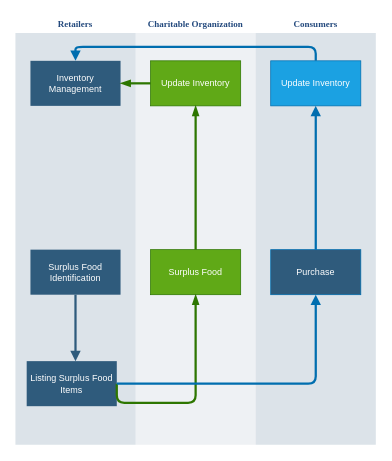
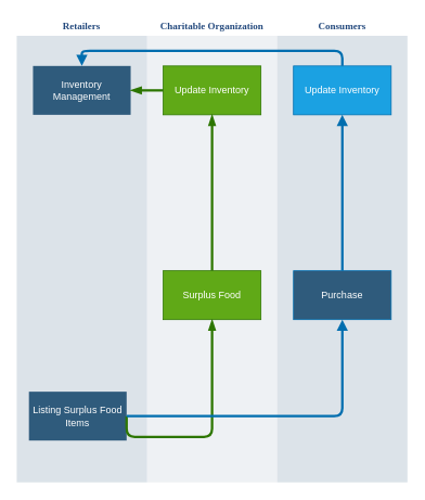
  <mxCell id="0" />
  <mxCell id="1" parent="0" />
  <mxCell id="2" value="&lt;font color=&quot;#23497d&quot;&gt;Retailers&lt;/font&gt;" style="swimlane;whiteSpace=wrap;fillColor=none;swimlaneFillColor=#BAC8D3;fontColor=#2F5B7C;fontFamily=Tahoma;html=1;strokeColor=none;opacity=50;" parent="1" vertex="1"><mxGeometry x="20" y="20.5" width="160" height="571.5" as="geometry"><mxRectangle x="20" y="20" width="80" height="23" as="alternateBounds" /></mxGeometry></mxCell>
  <mxCell id="3" value="Inventory Management" style="whiteSpace=wrap;shadow=0;fontColor=#FFFFFF;fontFamily=Helvetica;fontStyle=0;html=1;fontSize=12;plain-purple;strokeColor=none;fillColor=#2f5b7c;gradientColor=none;spacing=6;verticalAlign=middle;" parent="2" vertex="1"><mxGeometry x="20" y="60" width="120" height="60" as="geometry" /></mxCell>
- <mxCell id="4" value="Surplus Food Identification" style="whiteSpace=wrap;strokeColor=none;fillColor=#2f5b7c;shadow=0;fontColor=#FFFFFF;fontFamily=Helvetica;fontStyle=0;html=1;fontSize=12;spacing=6;verticalAlign=middle;" parent="2" vertex="1"><mxGeometry x="20" y="311.5" width="120" height="60" as="geometry" /></mxCell>
  <mxCell id="5" value="Listing Surplus Food Items" style="whiteSpace=wrap;strokeColor=none;fillColor=#2f5b7c;shadow=0;fontColor=#FFFFFF;fontFamily=Helvetica;fontStyle=0;html=1;fontSize=12;spacing=6;verticalAlign=middle;" parent="2" vertex="1"><mxGeometry x="15" y="460" width="120" height="60" as="geometry" /></mxCell>
- <mxCell id="6" value="" style="edgeStyle=segmentEdgeStyle;strokeColor=#2F5B7C;strokeWidth=3;html=1;endArrow=block;endFill=1;" parent="2" source="4" target="5" edge="1"><mxGeometry width="100" height="100" relative="1" as="geometry"><mxPoint x="170" y="397.5" as="sourcePoint" /><mxPoint x="270" y="472.5" as="targetPoint" /></mxGeometry></mxCell>
  <mxCell id="7" value="&lt;font color=&quot;#23497d&quot;&gt;Charitable Organization&lt;/font&gt;" style="swimlane;whiteSpace=wrap;fillColor=none;swimlaneFillColor=#BAC8D3;fontColor=#2F5B7C;fontFamily=Tahoma;html=1;strokeColor=none;opacity=25;" parent="1" vertex="1"><mxGeometry x="180" y="20.5" width="160" height="571.5" as="geometry"><mxRectangle x="20" y="20" width="80" height="23" as="alternateBounds" /></mxGeometry></mxCell>
  <mxCell id="8" value="Surplus Food" style="whiteSpace=wrap;shadow=0;fontColor=#ffffff;fontFamily=Helvetica;fontStyle=0;html=1;fontSize=12;strokeColor=#2D7600;fillColor=#60a917;spacing=6;verticalAlign=middle;" parent="7" vertex="1"><mxGeometry x="20" y="311.5" width="120" height="60" as="geometry" /></mxCell>
  <mxCell id="9" value="Update Inventory" style="whiteSpace=wrap;shadow=0;fontColor=#ffffff;fontFamily=Helvetica;fontStyle=0;html=1;fontSize=12;strokeColor=#2D7600;fillColor=#60a917;spacing=6;verticalAlign=middle;" vertex="1" parent="7"><mxGeometry x="20" y="60" width="120" height="60" as="geometry" /></mxCell>
  <mxCell id="10" value="" style="edgeStyle=segmentEdgeStyle;strokeColor=#2D7600;strokeWidth=3;html=1;endArrow=none;endFill=0;exitX=0.5;exitY=1;exitDx=0;exitDy=0;fillColor=#60a917;startArrow=blockThin;startFill=1;entryX=0.5;entryY=0;entryDx=0;entryDy=0;" edge="1" parent="7" source="9" target="8"><mxGeometry width="100" height="100" as="geometry"><mxPoint x="90" y="381.5" as="sourcePoint" /><mxPoint x="140" y="262.5" as="targetPoint" /></mxGeometry></mxCell>
  <mxCell id="11" value="&lt;font color=&quot;#23497d&quot;&gt;Consumers&lt;/font&gt;" style="swimlane;whiteSpace=wrap;fillColor=none;swimlaneFillColor=#BAC8D3;fontColor=#2F5B7C;fontFamily=Tahoma;html=1;strokeColor=none;opacity=50;" parent="1" vertex="1"><mxGeometry x="340" y="20.5" width="160" height="571.5" as="geometry"><mxRectangle x="20" y="20" width="80" height="23" as="alternateBounds" /></mxGeometry></mxCell>
  <mxCell id="12" value="Update Inventory" style="whiteSpace=wrap;shadow=0;fontFamily=Helvetica;fontStyle=0;html=1;fontSize=12;strokeColor=#006EAF;fillColor=#1ba1e2;spacing=6;verticalAlign=middle;fontColor=#ffffff;" vertex="1" parent="11"><mxGeometry x="20" y="60" width="120" height="60" as="geometry" /></mxCell>
  <mxCell id="13" value="Purchase" style="whiteSpace=wrap;shadow=0;fontFamily=Helvetica;fontStyle=0;html=1;fontSize=12;strokeColor=#006EAF;fillColor=#2f5b7c;spacing=6;verticalAlign=middle;fontColor=#ffffff;" vertex="1" parent="11"><mxGeometry x="20" y="311.5" width="120" height="60" as="geometry" /></mxCell>
  <mxCell id="14" value="" style="edgeStyle=segmentEdgeStyle;strokeColor=#006EAF;strokeWidth=3;html=1;endArrow=block;endFill=1;fillColor=#1ba1e2;exitX=0.5;exitY=0;exitDx=0;exitDy=0;entryX=0.5;entryY=1;entryDx=0;entryDy=0;" edge="1" parent="11" source="13" target="12"><mxGeometry x="-560" y="-88.5" width="100" height="100" as="geometry"><mxPoint x="-170" y="525.5" as="sourcePoint" /><mxPoint x="95" y="381.5" as="targetPoint" /></mxGeometry></mxCell>
  <mxCell id="15" value="" style="edgeStyle=segmentEdgeStyle;strokeColor=#2D7600;strokeWidth=3;html=1;endArrow=none;endFill=0;entryX=1;entryY=0.5;entryDx=0;entryDy=0;exitX=0.5;exitY=1;exitDx=0;exitDy=0;fillColor=#60a917;startArrow=blockThin;startFill=1;" parent="1" source="8" target="5" edge="1"><mxGeometry x="324.5" y="283.5" width="100" height="100" as="geometry"><mxPoint x="450" y="230.5" as="sourcePoint" /><mxPoint x="550" y="130.5" as="targetPoint" /><Array as="points"><mxPoint x="260" y="536" /></Array></mxGeometry></mxCell>
  <mxCell id="16" value="" style="edgeStyle=segmentEdgeStyle;strokeColor=#006EAF;strokeWidth=3;html=1;endArrow=block;endFill=1;fillColor=#1ba1e2;exitX=1;exitY=0.5;exitDx=0;exitDy=0;entryX=0.5;entryY=1;entryDx=0;entryDy=0;" parent="1" source="5" target="13" edge="1"><mxGeometry width="100" height="100" as="geometry"><mxPoint x="550" y="512" as="sourcePoint" /><mxPoint x="670" y="557" as="targetPoint" /></mxGeometry></mxCell>
  <mxCell id="17" value="" style="edgeStyle=segmentEdgeStyle;strokeColor=#2D7600;strokeWidth=3;html=1;endArrow=none;endFill=0;exitX=1;exitY=0.5;exitDx=0;exitDy=0;fillColor=#60a917;startArrow=blockThin;startFill=1;" edge="1" parent="1" source="3"><mxGeometry width="100" height="100" as="geometry"><mxPoint x="270" y="150.5" as="sourcePoint" /><mxPoint x="200" y="111" as="targetPoint" /></mxGeometry></mxCell>
  <mxCell id="18" value="" style="edgeStyle=segmentEdgeStyle;strokeColor=#006EAF;strokeWidth=3;html=1;endArrow=block;endFill=1;fillColor=#1ba1e2;exitX=0.5;exitY=0;exitDx=0;exitDy=0;entryX=0.5;entryY=0;entryDx=0;entryDy=0;" edge="1" parent="1" source="12" target="3"><mxGeometry x="-560" y="-88.5" width="100" height="100" as="geometry"><mxPoint x="430" y="342.5" as="sourcePoint" /><mxPoint x="430" y="150.5" as="targetPoint" /><Array as="points"><mxPoint x="420" y="62" /><mxPoint x="100" y="62" /></Array></mxGeometry></mxCell>
